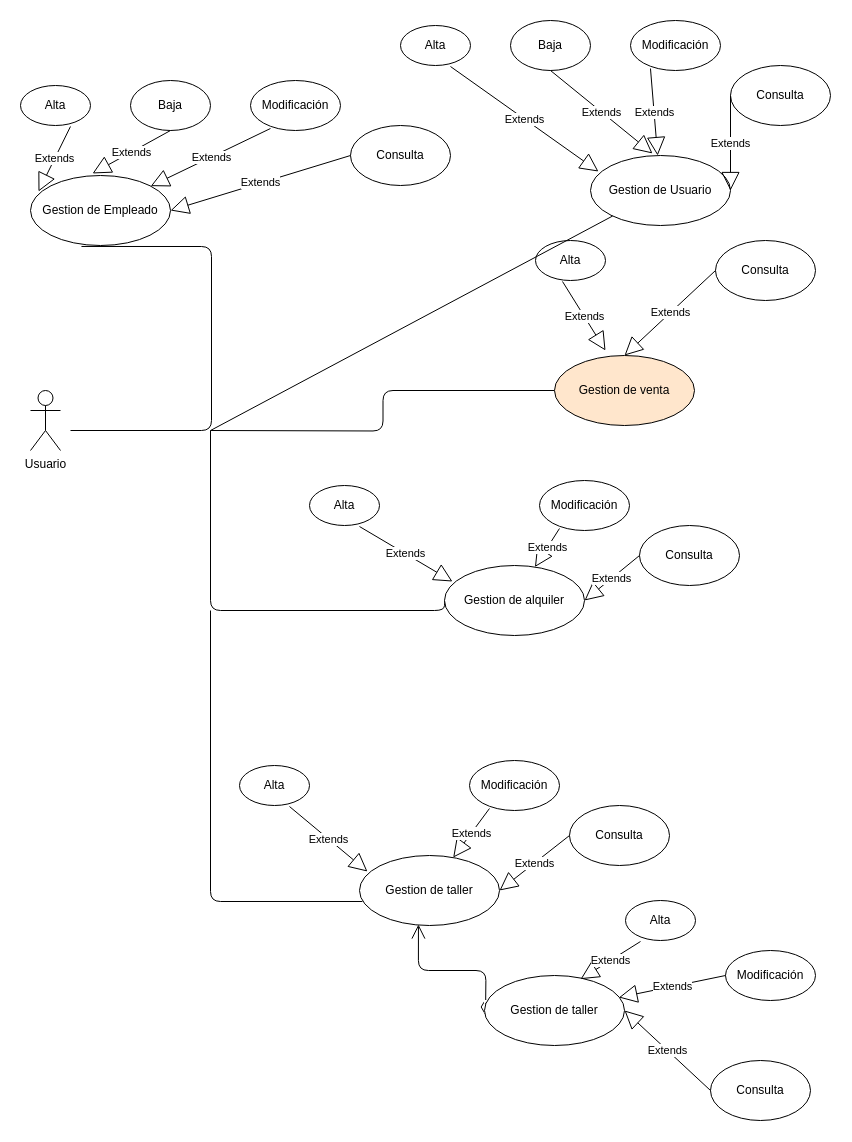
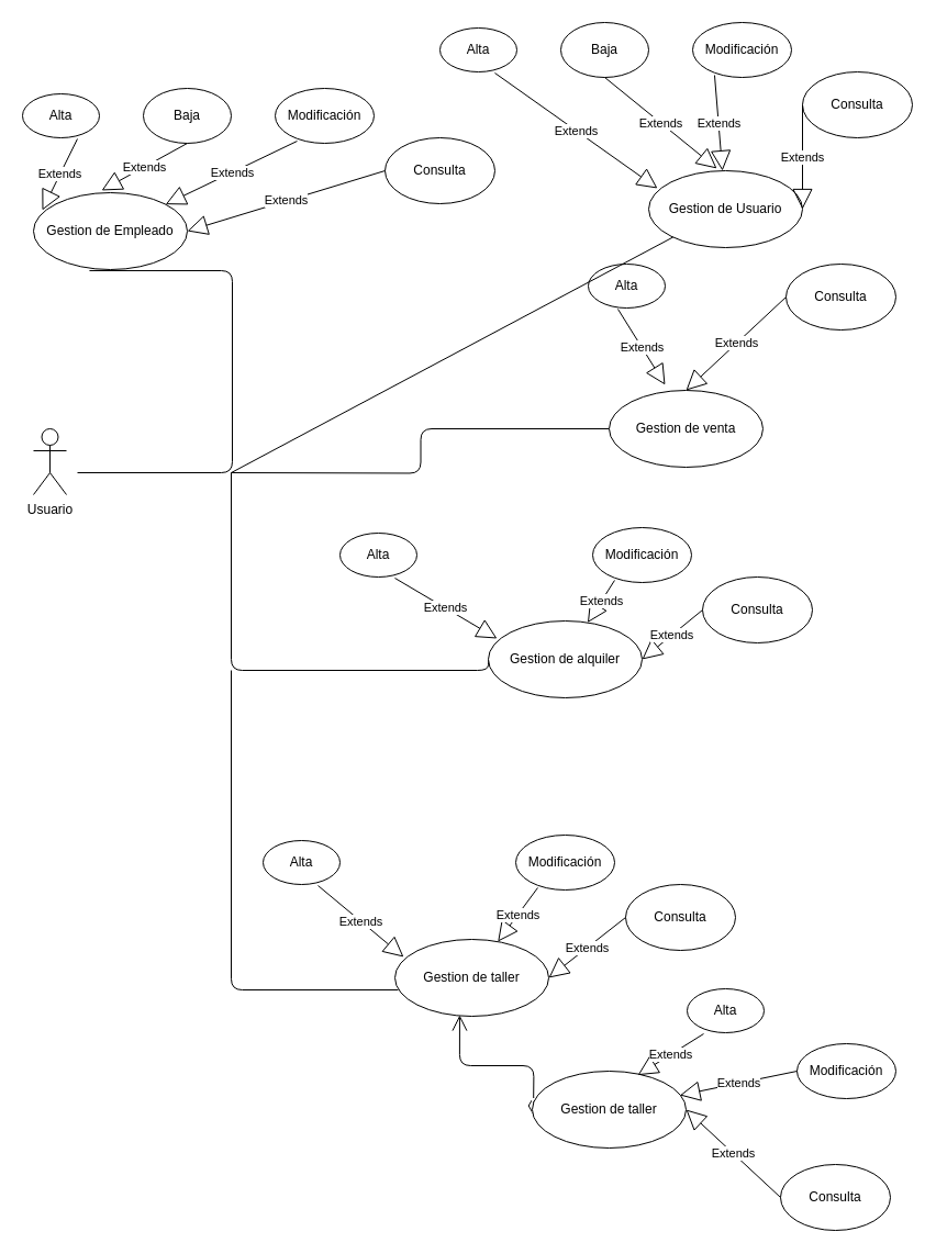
  <mxCell id="0" />
  <mxCell id="1" parent="0" />
  <mxCell id="2" value="Usuario" style="shape=umlActor;verticalLabelPosition=bottom;labelBackgroundColor=#ffffff;verticalAlign=top;html=1;outlineConnect=0;" parent="1" vertex="1"><mxGeometry x="30" y="390" width="30" height="60" as="geometry" /></mxCell>
  <mxCell id="3" value="Gestion de Empleado" style="ellipse;whiteSpace=wrap;html=1;" parent="1" vertex="1"><mxGeometry x="30" y="175" width="140" height="70" as="geometry" /></mxCell>
  <mxCell id="4" value="Alta" style="ellipse;whiteSpace=wrap;html=1;" parent="1" vertex="1"><mxGeometry x="20" y="85" width="70" height="40" as="geometry" /></mxCell>
  <mxCell id="5" value="Baja" style="ellipse;whiteSpace=wrap;html=1;" parent="1" vertex="1"><mxGeometry x="130" y="80" width="80" height="50" as="geometry" /></mxCell>
  <mxCell id="6" value="Modificación" style="ellipse;whiteSpace=wrap;html=1;" parent="1" vertex="1"><mxGeometry x="250" y="80" width="90" height="50" as="geometry" /></mxCell>
  <mxCell id="7" value="Consulta" style="ellipse;whiteSpace=wrap;html=1;" parent="1" vertex="1"><mxGeometry x="350" y="125" width="100" height="60" as="geometry" /></mxCell>
  <mxCell id="8" value="" style="endArrow=none;html=1;edgeStyle=orthogonalEdgeStyle;entryX=0.364;entryY=1.014;entryDx=0;entryDy=0;entryPerimeter=0;" parent="1" target="3" edge="1"><mxGeometry relative="1" as="geometry"><mxPoint x="70" y="430" as="sourcePoint" /><mxPoint x="350" y="380" as="targetPoint" /><Array as="points"><mxPoint x="211" y="430" /></Array></mxGeometry></mxCell>
  <mxCell id="9" value="" style="endArrow=none;html=1;edgeStyle=orthogonalEdgeStyle;entryX=0;entryY=0.5;entryDx=0;entryDy=0;" parent="1" target="15" edge="1"><mxGeometry relative="1" as="geometry"><mxPoint x="210" y="430" as="sourcePoint" /><mxPoint x="470" y="460.01" as="targetPoint" /></mxGeometry></mxCell>
  <mxCell id="10" value="" style="endArrow=none;html=1;edgeStyle=orthogonalEdgeStyle;entryX=0;entryY=0.5;entryDx=0;entryDy=0;" parent="1" target="20" edge="1"><mxGeometry relative="1" as="geometry"><mxPoint x="210" y="430" as="sourcePoint" /><mxPoint x="400" y="750" as="targetPoint" /><Array as="points"><mxPoint x="210" y="610" /></Array></mxGeometry></mxCell>
  <mxCell id="11" value="Extends" style="endArrow=block;endSize=16;endFill=0;html=1;exitX=0.714;exitY=1.025;exitDx=0;exitDy=0;exitPerimeter=0;entryX=0.057;entryY=0.229;entryDx=0;entryDy=0;entryPerimeter=0;" parent="1" source="4" target="3" edge="1"><mxGeometry width="160" relative="1" as="geometry"><mxPoint x="270" y="395" as="sourcePoint" /><mxPoint x="430" y="395" as="targetPoint" /></mxGeometry></mxCell>
  <mxCell id="12" value="Extends" style="endArrow=block;endSize=16;endFill=0;html=1;exitX=0.5;exitY=1;exitDx=0;exitDy=0;entryX=0.443;entryY=-0.029;entryDx=0;entryDy=0;entryPerimeter=0;" parent="1" source="5" target="3" edge="1"><mxGeometry width="160" relative="1" as="geometry"><mxPoint x="200" y="145" as="sourcePoint" /><mxPoint x="360" y="145" as="targetPoint" /></mxGeometry></mxCell>
  <mxCell id="13" value="Extends" style="endArrow=block;endSize=16;endFill=0;html=1;exitX=0.222;exitY=0.96;exitDx=0;exitDy=0;exitPerimeter=0;" parent="1" source="6" target="3" edge="1"><mxGeometry width="160" relative="1" as="geometry"><mxPoint x="270" y="395" as="sourcePoint" /><mxPoint x="430" y="395" as="targetPoint" /></mxGeometry></mxCell>
  <mxCell id="14" value="Extends" style="endArrow=block;endSize=16;endFill=0;html=1;exitX=0;exitY=0.5;exitDx=0;exitDy=0;entryX=1;entryY=0.5;entryDx=0;entryDy=0;" parent="1" source="7" target="3" edge="1"><mxGeometry width="160" relative="1" as="geometry"><mxPoint x="270" y="395" as="sourcePoint" /><mxPoint x="430" y="395" as="targetPoint" /></mxGeometry></mxCell>
- <mxCell id="15" value="Gestion de venta" style="ellipse;whiteSpace=wrap;html=1;fillColor=#ffe6cc;" parent="1" vertex="1"><mxGeometry x="554" y="355" width="140" height="70" as="geometry" /></mxCell>
+ <mxCell id="15" value="Gestion de venta" style="ellipse;whiteSpace=wrap;html=1;" parent="1" vertex="1"><mxGeometry x="554" y="355" width="140" height="70" as="geometry" /></mxCell>
  <mxCell id="16" value="Alta" style="ellipse;whiteSpace=wrap;html=1;" parent="1" vertex="1"><mxGeometry x="535" y="240" width="70" height="40" as="geometry" /></mxCell>
  <mxCell id="17" value="Consulta" style="ellipse;whiteSpace=wrap;html=1;" parent="1" vertex="1"><mxGeometry x="715" y="240" width="100" height="60" as="geometry" /></mxCell>
  <mxCell id="18" value="Extends" style="endArrow=block;endSize=16;endFill=0;html=1;" parent="1" edge="1"><mxGeometry width="160" relative="1" as="geometry"><mxPoint x="562" y="281" as="sourcePoint" /><mxPoint x="605" y="350" as="targetPoint" /></mxGeometry></mxCell>
  <mxCell id="19" value="Extends" style="endArrow=block;endSize=16;endFill=0;html=1;exitX=0;exitY=0.5;exitDx=0;exitDy=0;entryX=0.5;entryY=0;entryDx=0;entryDy=0;" parent="1" source="17" target="15" edge="1"><mxGeometry width="160" relative="1" as="geometry"><mxPoint x="684" y="575" as="sourcePoint" /><mxPoint x="844" y="575" as="targetPoint" /></mxGeometry></mxCell>
  <mxCell id="20" value="Gestion de alquiler" style="ellipse;whiteSpace=wrap;html=1;" parent="1" vertex="1"><mxGeometry x="444" y="565" width="140" height="70" as="geometry" /></mxCell>
  <mxCell id="21" value="Alta" style="ellipse;whiteSpace=wrap;html=1;" parent="1" vertex="1"><mxGeometry x="309" y="485" width="70" height="40" as="geometry" /></mxCell>
  <mxCell id="22" value="Modificación" style="ellipse;whiteSpace=wrap;html=1;" parent="1" vertex="1"><mxGeometry x="539" y="480" width="90" height="50" as="geometry" /></mxCell>
  <mxCell id="23" value="Consulta" style="ellipse;whiteSpace=wrap;html=1;" parent="1" vertex="1"><mxGeometry x="639" y="525" width="100" height="60" as="geometry" /></mxCell>
  <mxCell id="24" value="Extends" style="endArrow=block;endSize=16;endFill=0;html=1;exitX=0.714;exitY=1.025;exitDx=0;exitDy=0;exitPerimeter=0;entryX=0.057;entryY=0.229;entryDx=0;entryDy=0;entryPerimeter=0;" parent="1" source="21" target="20" edge="1"><mxGeometry width="160" relative="1" as="geometry"><mxPoint x="559" y="795" as="sourcePoint" /><mxPoint x="719" y="795" as="targetPoint" /></mxGeometry></mxCell>
  <mxCell id="25" value="Extends" style="endArrow=block;endSize=16;endFill=0;html=1;exitX=0.222;exitY=0.96;exitDx=0;exitDy=0;exitPerimeter=0;" parent="1" source="22" target="20" edge="1"><mxGeometry width="160" relative="1" as="geometry"><mxPoint x="559" y="795" as="sourcePoint" /><mxPoint x="719" y="795" as="targetPoint" /></mxGeometry></mxCell>
  <mxCell id="26" value="Extends" style="endArrow=block;endSize=16;endFill=0;html=1;exitX=0;exitY=0.5;exitDx=0;exitDy=0;entryX=1;entryY=0.5;entryDx=0;entryDy=0;" parent="1" source="23" target="20" edge="1"><mxGeometry width="160" relative="1" as="geometry"><mxPoint x="559" y="795" as="sourcePoint" /><mxPoint x="719" y="795" as="targetPoint" /></mxGeometry></mxCell>
  <mxCell id="27" value="Gestion de taller" style="ellipse;whiteSpace=wrap;html=1;" parent="1" vertex="1"><mxGeometry x="359" y="855" width="140" height="70" as="geometry" /></mxCell>
  <mxCell id="28" value="Alta" style="ellipse;whiteSpace=wrap;html=1;" parent="1" vertex="1"><mxGeometry x="239" y="765" width="70" height="40" as="geometry" /></mxCell>
  <mxCell id="29" value="Modificación" style="ellipse;whiteSpace=wrap;html=1;" parent="1" vertex="1"><mxGeometry x="469" y="760" width="90" height="50" as="geometry" /></mxCell>
  <mxCell id="30" value="Consulta" style="ellipse;whiteSpace=wrap;html=1;" parent="1" vertex="1"><mxGeometry x="569" y="805" width="100" height="60" as="geometry" /></mxCell>
  <mxCell id="31" value="Extends" style="endArrow=block;endSize=16;endFill=0;html=1;exitX=0.714;exitY=1.025;exitDx=0;exitDy=0;exitPerimeter=0;entryX=0.057;entryY=0.229;entryDx=0;entryDy=0;entryPerimeter=0;" parent="1" source="28" target="27" edge="1"><mxGeometry width="160" relative="1" as="geometry"><mxPoint x="489" y="1075" as="sourcePoint" /><mxPoint x="649" y="1075" as="targetPoint" /></mxGeometry></mxCell>
  <mxCell id="32" value="Extends" style="endArrow=block;endSize=16;endFill=0;html=1;exitX=0.222;exitY=0.96;exitDx=0;exitDy=0;exitPerimeter=0;" parent="1" source="29" target="27" edge="1"><mxGeometry width="160" relative="1" as="geometry"><mxPoint x="489" y="1075" as="sourcePoint" /><mxPoint x="649" y="1075" as="targetPoint" /></mxGeometry></mxCell>
  <mxCell id="33" value="Extends" style="endArrow=block;endSize=16;endFill=0;html=1;exitX=0;exitY=0.5;exitDx=0;exitDy=0;entryX=1;entryY=0.5;entryDx=0;entryDy=0;" parent="1" source="30" target="27" edge="1"><mxGeometry width="160" relative="1" as="geometry"><mxPoint x="489" y="1075" as="sourcePoint" /><mxPoint x="649" y="1075" as="targetPoint" /></mxGeometry></mxCell>
  <mxCell id="34" value="Gestion de Usuario" style="ellipse;whiteSpace=wrap;html=1;" parent="1" vertex="1"><mxGeometry x="590" y="155" width="140" height="70" as="geometry" /></mxCell>
  <mxCell id="35" value="Alta" style="ellipse;whiteSpace=wrap;html=1;" parent="1" vertex="1"><mxGeometry x="400" y="25" width="70" height="40" as="geometry" /></mxCell>
  <mxCell id="36" value="Baja" style="ellipse;whiteSpace=wrap;html=1;" parent="1" vertex="1"><mxGeometry x="510" y="20" width="80" height="50" as="geometry" /></mxCell>
  <mxCell id="37" value="Modificación" style="ellipse;whiteSpace=wrap;html=1;" parent="1" vertex="1"><mxGeometry x="630" y="20" width="90" height="50" as="geometry" /></mxCell>
  <mxCell id="38" value="Consulta" style="ellipse;whiteSpace=wrap;html=1;" parent="1" vertex="1"><mxGeometry x="730" y="65" width="100" height="60" as="geometry" /></mxCell>
  <mxCell id="39" value="Extends" style="endArrow=block;endSize=16;endFill=0;html=1;exitX=0.714;exitY=1.025;exitDx=0;exitDy=0;exitPerimeter=0;entryX=0.057;entryY=0.229;entryDx=0;entryDy=0;entryPerimeter=0;" parent="1" source="35" target="34" edge="1"><mxGeometry width="160" relative="1" as="geometry"><mxPoint x="650" y="335" as="sourcePoint" /><mxPoint x="810" y="335" as="targetPoint" /></mxGeometry></mxCell>
  <mxCell id="40" value="Extends" style="endArrow=block;endSize=16;endFill=0;html=1;exitX=0.5;exitY=1;exitDx=0;exitDy=0;entryX=0.443;entryY=-0.029;entryDx=0;entryDy=0;entryPerimeter=0;" parent="1" source="36" target="34" edge="1"><mxGeometry width="160" relative="1" as="geometry"><mxPoint x="580" y="85" as="sourcePoint" /><mxPoint x="740" y="85" as="targetPoint" /></mxGeometry></mxCell>
  <mxCell id="41" value="Extends" style="endArrow=block;endSize=16;endFill=0;html=1;exitX=0.222;exitY=0.96;exitDx=0;exitDy=0;exitPerimeter=0;" parent="1" source="37" target="34" edge="1"><mxGeometry width="160" relative="1" as="geometry"><mxPoint x="650" y="335" as="sourcePoint" /><mxPoint x="810" y="335" as="targetPoint" /></mxGeometry></mxCell>
  <mxCell id="42" value="Extends" style="endArrow=block;endSize=16;endFill=0;html=1;exitX=0;exitY=0.5;exitDx=0;exitDy=0;entryX=1;entryY=0.5;entryDx=0;entryDy=0;" parent="1" source="38" target="34" edge="1"><mxGeometry width="160" relative="1" as="geometry"><mxPoint x="650" y="335" as="sourcePoint" /><mxPoint x="810" y="335" as="targetPoint" /></mxGeometry></mxCell>
  <mxCell id="43" value="" style="endArrow=none;html=1;edgeStyle=orthogonalEdgeStyle;exitX=0.021;exitY=0.657;exitDx=0;exitDy=0;exitPerimeter=0;" parent="1" source="27" edge="1"><mxGeometry relative="1" as="geometry"><mxPoint x="400" y="820" as="sourcePoint" /><mxPoint x="210" y="610" as="targetPoint" /><Array as="points"><mxPoint x="210" y="901" /></Array></mxGeometry></mxCell>
  <mxCell id="44" value="" style="endArrow=none;html=1;" parent="1" target="34" edge="1"><mxGeometry width="50" height="50" relative="1" as="geometry"><mxPoint x="210" y="430" as="sourcePoint" /><mxPoint x="500" y="180" as="targetPoint" /></mxGeometry></mxCell>
  <mxCell id="45" value="1" style="endArrow=open;html=1;endSize=12;startArrow=diamondThin;startSize=14;startFill=0;edgeStyle=orthogonalEdgeStyle;align=left;verticalAlign=bottom;entryX=0.421;entryY=0.986;entryDx=0;entryDy=0;entryPerimeter=0;exitX=0;exitY=0.5;exitDx=0;exitDy=0;" edge="1" parent="1" target="27"><mxGeometry x="-1" y="3" relative="1" as="geometry"><mxPoint x="485" y="1015" as="sourcePoint" /><mxPoint x="675" y="980" as="targetPoint" /></mxGeometry></mxCell>
  <mxCell id="46" value="Gestion de taller" style="ellipse;whiteSpace=wrap;html=1;" vertex="1" parent="1"><mxGeometry x="484" y="975" width="140" height="70" as="geometry" /></mxCell>
  <mxCell id="47" value="Alta" style="ellipse;whiteSpace=wrap;html=1;" vertex="1" parent="1"><mxGeometry x="625" y="900" width="70" height="40" as="geometry" /></mxCell>
  <mxCell id="48" value="Modificación" style="ellipse;whiteSpace=wrap;html=1;" vertex="1" parent="1"><mxGeometry x="725" y="950" width="90" height="50" as="geometry" /></mxCell>
  <mxCell id="49" value="Consulta" style="ellipse;whiteSpace=wrap;html=1;" vertex="1" parent="1"><mxGeometry x="710" y="1060" width="100" height="60" as="geometry" /></mxCell>
  <mxCell id="50" value="Extends" style="endArrow=block;endSize=16;endFill=0;html=1;entryX=0.686;entryY=0.052;entryDx=0;entryDy=0;entryPerimeter=0;" edge="1" parent="1" target="46"><mxGeometry width="160" relative="1" as="geometry"><mxPoint x="640" y="941" as="sourcePoint" /><mxPoint x="774" y="1195" as="targetPoint" /></mxGeometry></mxCell>
  <mxCell id="51" value="Extends" style="endArrow=block;endSize=16;endFill=0;html=1;exitX=0;exitY=0.5;exitDx=0;exitDy=0;entryX=0.96;entryY=0.314;entryDx=0;entryDy=0;entryPerimeter=0;" edge="1" parent="1" source="48" target="46"><mxGeometry width="160" relative="1" as="geometry"><mxPoint x="614" y="1195" as="sourcePoint" /><mxPoint x="774" y="1195" as="targetPoint" /></mxGeometry></mxCell>
  <mxCell id="52" value="Extends" style="endArrow=block;endSize=16;endFill=0;html=1;exitX=0;exitY=0.5;exitDx=0;exitDy=0;entryX=1;entryY=0.5;entryDx=0;entryDy=0;" edge="1" parent="1" source="49" target="46"><mxGeometry width="160" relative="1" as="geometry"><mxPoint x="614" y="1195" as="sourcePoint" /><mxPoint x="774" y="1195" as="targetPoint" /></mxGeometry></mxCell>
